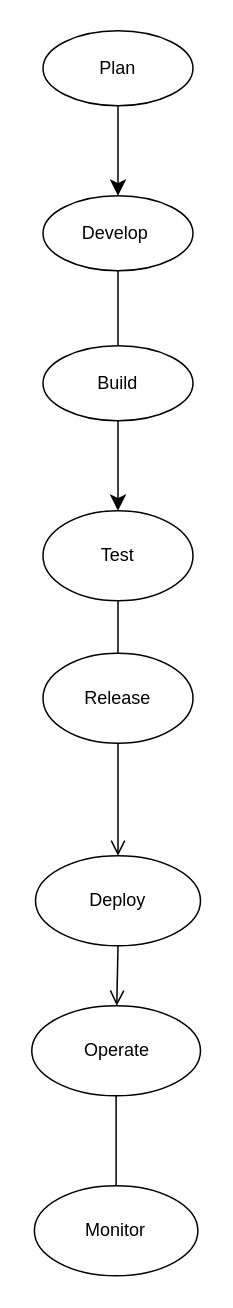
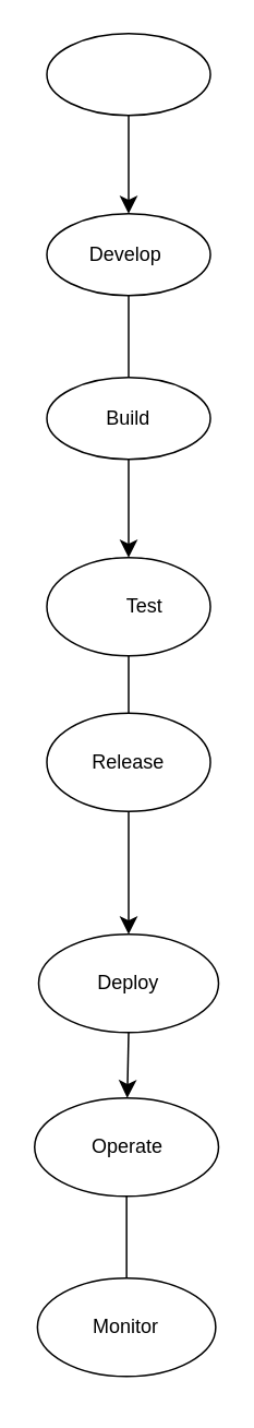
  <mxCell id="0" />
  <mxCell id="1" parent="0" />
  <mxCell id="2" value="" style="ellipse;whiteSpace=wrap;html=1;" vertex="1" parent="1"><mxGeometry x="28" y="20" width="100" height="50" as="geometry" /></mxCell>
  <mxCell id="3" value="" style="endArrow=classic;html=1;rounded=0;fontSize=12;startSize=8;endSize=8;curved=1;exitX=0.5;exitY=1;exitDx=0;exitDy=0;" edge="1" parent="1" source="2" target="4"><mxGeometry width="50" height="50" relative="1" as="geometry"><mxPoint x="48" y="330" as="sourcePoint" /><mxPoint x="78" y="150" as="targetPoint" /></mxGeometry></mxCell>
  <mxCell id="4" value="" style="ellipse;whiteSpace=wrap;html=1;" vertex="1" parent="1"><mxGeometry x="28" y="130" width="100" height="50" as="geometry" /></mxCell>
  <mxCell id="5" value="" style="endArrow=classic;html=1;rounded=0;fontSize=12;startSize=8;endSize=8;curved=1;exitX=0.5;exitY=1;exitDx=0;exitDy=0;" edge="1" parent="1" source="4"><mxGeometry width="50" height="50" relative="1" as="geometry"><mxPoint x="78" y="190" as="sourcePoint" /><mxPoint x="78" y="250" as="targetPoint" /></mxGeometry></mxCell>
  <mxCell id="6" value="" style="ellipse;whiteSpace=wrap;html=1;" vertex="1" parent="1"><mxGeometry x="28" y="230" width="100" height="50" as="geometry" /></mxCell>
  <mxCell id="7" value="" style="endArrow=classic;html=1;rounded=0;fontSize=12;startSize=8;endSize=8;curved=1;exitX=0.5;exitY=1;exitDx=0;exitDy=0;" edge="1" parent="1" source="6" target="8"><mxGeometry width="50" height="50" relative="1" as="geometry"><mxPoint x="48" y="300" as="sourcePoint" /><mxPoint x="78" y="360" as="targetPoint" /></mxGeometry></mxCell>
  <mxCell id="8" value="" style="ellipse;whiteSpace=wrap;html=1;" vertex="1" parent="1"><mxGeometry x="28" y="340" width="100" height="60" as="geometry" /></mxCell>
  <mxCell id="9" value="" style="endArrow=classic;html=1;rounded=0;fontSize=12;startSize=8;endSize=8;curved=1;exitX=0.5;exitY=1;exitDx=0;exitDy=0;" edge="1" parent="1" source="8" target="10"><mxGeometry width="50" height="50" relative="1" as="geometry"><mxPoint x="48" y="300" as="sourcePoint" /><mxPoint x="78" y="480" as="targetPoint" /><Array as="points"><mxPoint x="78" y="450" /></Array></mxGeometry></mxCell>
  <mxCell id="10" value="Release" style="ellipse;whiteSpace=wrap;html=1;" vertex="1" parent="1"><mxGeometry x="28" y="435" width="100" height="60" as="geometry" /></mxCell>
  <mxCell id="11" value="Develop&amp;nbsp;" style="text;html=1;align=center;verticalAlign=middle;whiteSpace=wrap;rounded=0;rotation=0;" vertex="1" parent="1"><mxGeometry x="48" y="135" width="60" height="40" as="geometry" /></mxCell>
  <mxCell id="12" value="Build" style="text;html=1;align=center;verticalAlign=middle;whiteSpace=wrap;rounded=0;" vertex="1" parent="1"><mxGeometry x="48" y="240" width="60" height="30" as="geometry" /></mxCell>
- <mxCell id="13" value="Test" style="text;html=1;align=center;verticalAlign=middle;whiteSpace=wrap;rounded=0;" vertex="1" parent="1"><mxGeometry x="48" y="355" width="60" height="30" as="geometry" /></mxCell>
- <mxCell id="14" value="Plan" style="text;html=1;align=center;verticalAlign=middle;whiteSpace=wrap;rounded=0;" vertex="1" parent="1"><mxGeometry x="48" y="30" width="60" height="30" as="geometry" /></mxCell>
- <mxCell id="15" value="" style="endArrow=open;html=1;rounded=0;fontSize=12;startSize=8;endSize=8;curved=1;exitX=0.5;exitY=1;exitDx=0;exitDy=0;" edge="1" parent="1" source="10" target="16"><mxGeometry width="50" height="50" relative="1" as="geometry"><mxPoint x="78" y="530" as="sourcePoint" /><mxPoint x="78" y="590" as="targetPoint" /></mxGeometry></mxCell>
+ <mxCell id="13" value="Test" style="text;html=1;align=center;verticalAlign=middle;whiteSpace=wrap;rounded=0;" vertex="1" parent="1"><mxGeometry x="58" y="355" width="60" height="30" as="geometry" /></mxCell>
+ <mxCell id="15" value="" style="endArrow=classic;html=1;rounded=0;fontSize=12;startSize=8;endSize=8;curved=1;exitX=0.5;exitY=1;exitDx=0;exitDy=0;" edge="1" parent="1" source="10" target="16"><mxGeometry width="50" height="50" relative="1" as="geometry"><mxPoint x="78" y="530" as="sourcePoint" /><mxPoint x="78" y="590" as="targetPoint" /></mxGeometry></mxCell>
  <mxCell id="16" value="Deploy" style="ellipse;whiteSpace=wrap;html=1;" vertex="1" parent="1"><mxGeometry x="23" y="570" width="110" height="60" as="geometry" /></mxCell>
- <mxCell id="17" value="" style="endArrow=open;html=1;rounded=0;fontSize=12;startSize=8;endSize=8;curved=1;exitX=0.5;exitY=1;exitDx=0;exitDy=0;" edge="1" parent="1" source="16" target="18"><mxGeometry width="50" height="50" relative="1" as="geometry"><mxPoint x="48" y="610" as="sourcePoint" /><mxPoint x="78" y="690" as="targetPoint" /></mxGeometry></mxCell>
+ <mxCell id="17" value="" style="endArrow=classic;html=1;rounded=0;fontSize=12;startSize=8;endSize=8;curved=1;exitX=0.5;exitY=1;exitDx=0;exitDy=0;" edge="1" parent="1" source="16" target="18"><mxGeometry width="50" height="50" relative="1" as="geometry"><mxPoint x="48" y="610" as="sourcePoint" /><mxPoint x="78" y="690" as="targetPoint" /></mxGeometry></mxCell>
  <mxCell id="18" value="Operate" style="ellipse;whiteSpace=wrap;html=1;" vertex="1" parent="1"><mxGeometry x="20.5" y="670" width="112.5" height="60" as="geometry" /></mxCell>
  <mxCell id="19" value="" style="endArrow=none;html=1;rounded=0;fontSize=12;startSize=8;endSize=8;curved=1;exitX=0.5;exitY=1;exitDx=0;exitDy=0;" edge="1" parent="1" source="18" target="20"><mxGeometry width="50" height="50" relative="1" as="geometry"><mxPoint x="48" y="610" as="sourcePoint" /><mxPoint x="77" y="810" as="targetPoint" /></mxGeometry></mxCell>
- <mxCell id="20" value="Monitor" style="ellipse;whiteSpace=wrap;html=1;" vertex="1" parent="1"><mxGeometry x="22.25" y="790" width="109" height="60" as="geometry" /></mxCell>
+ <mxCell id="20" value="Monitor" style="ellipse;whiteSpace=wrap;html=1;" vertex="1" parent="1"><mxGeometry x="22.25" y="780" width="109" height="60" as="geometry" /></mxCell>
